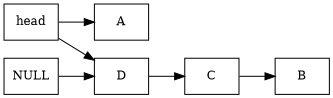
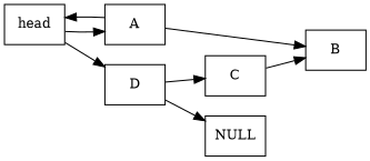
  digraph {
    fontsize=10
    rankdir=LR
    node [fontsize=12 shape=box]
    head
    A
    D
    B
    C
    NULL
    head -> A
    head -> D
+   A -> head
+   A -> B
    D -> C
-   NULL -> D
+   D -> NULL
    C -> B
  }
